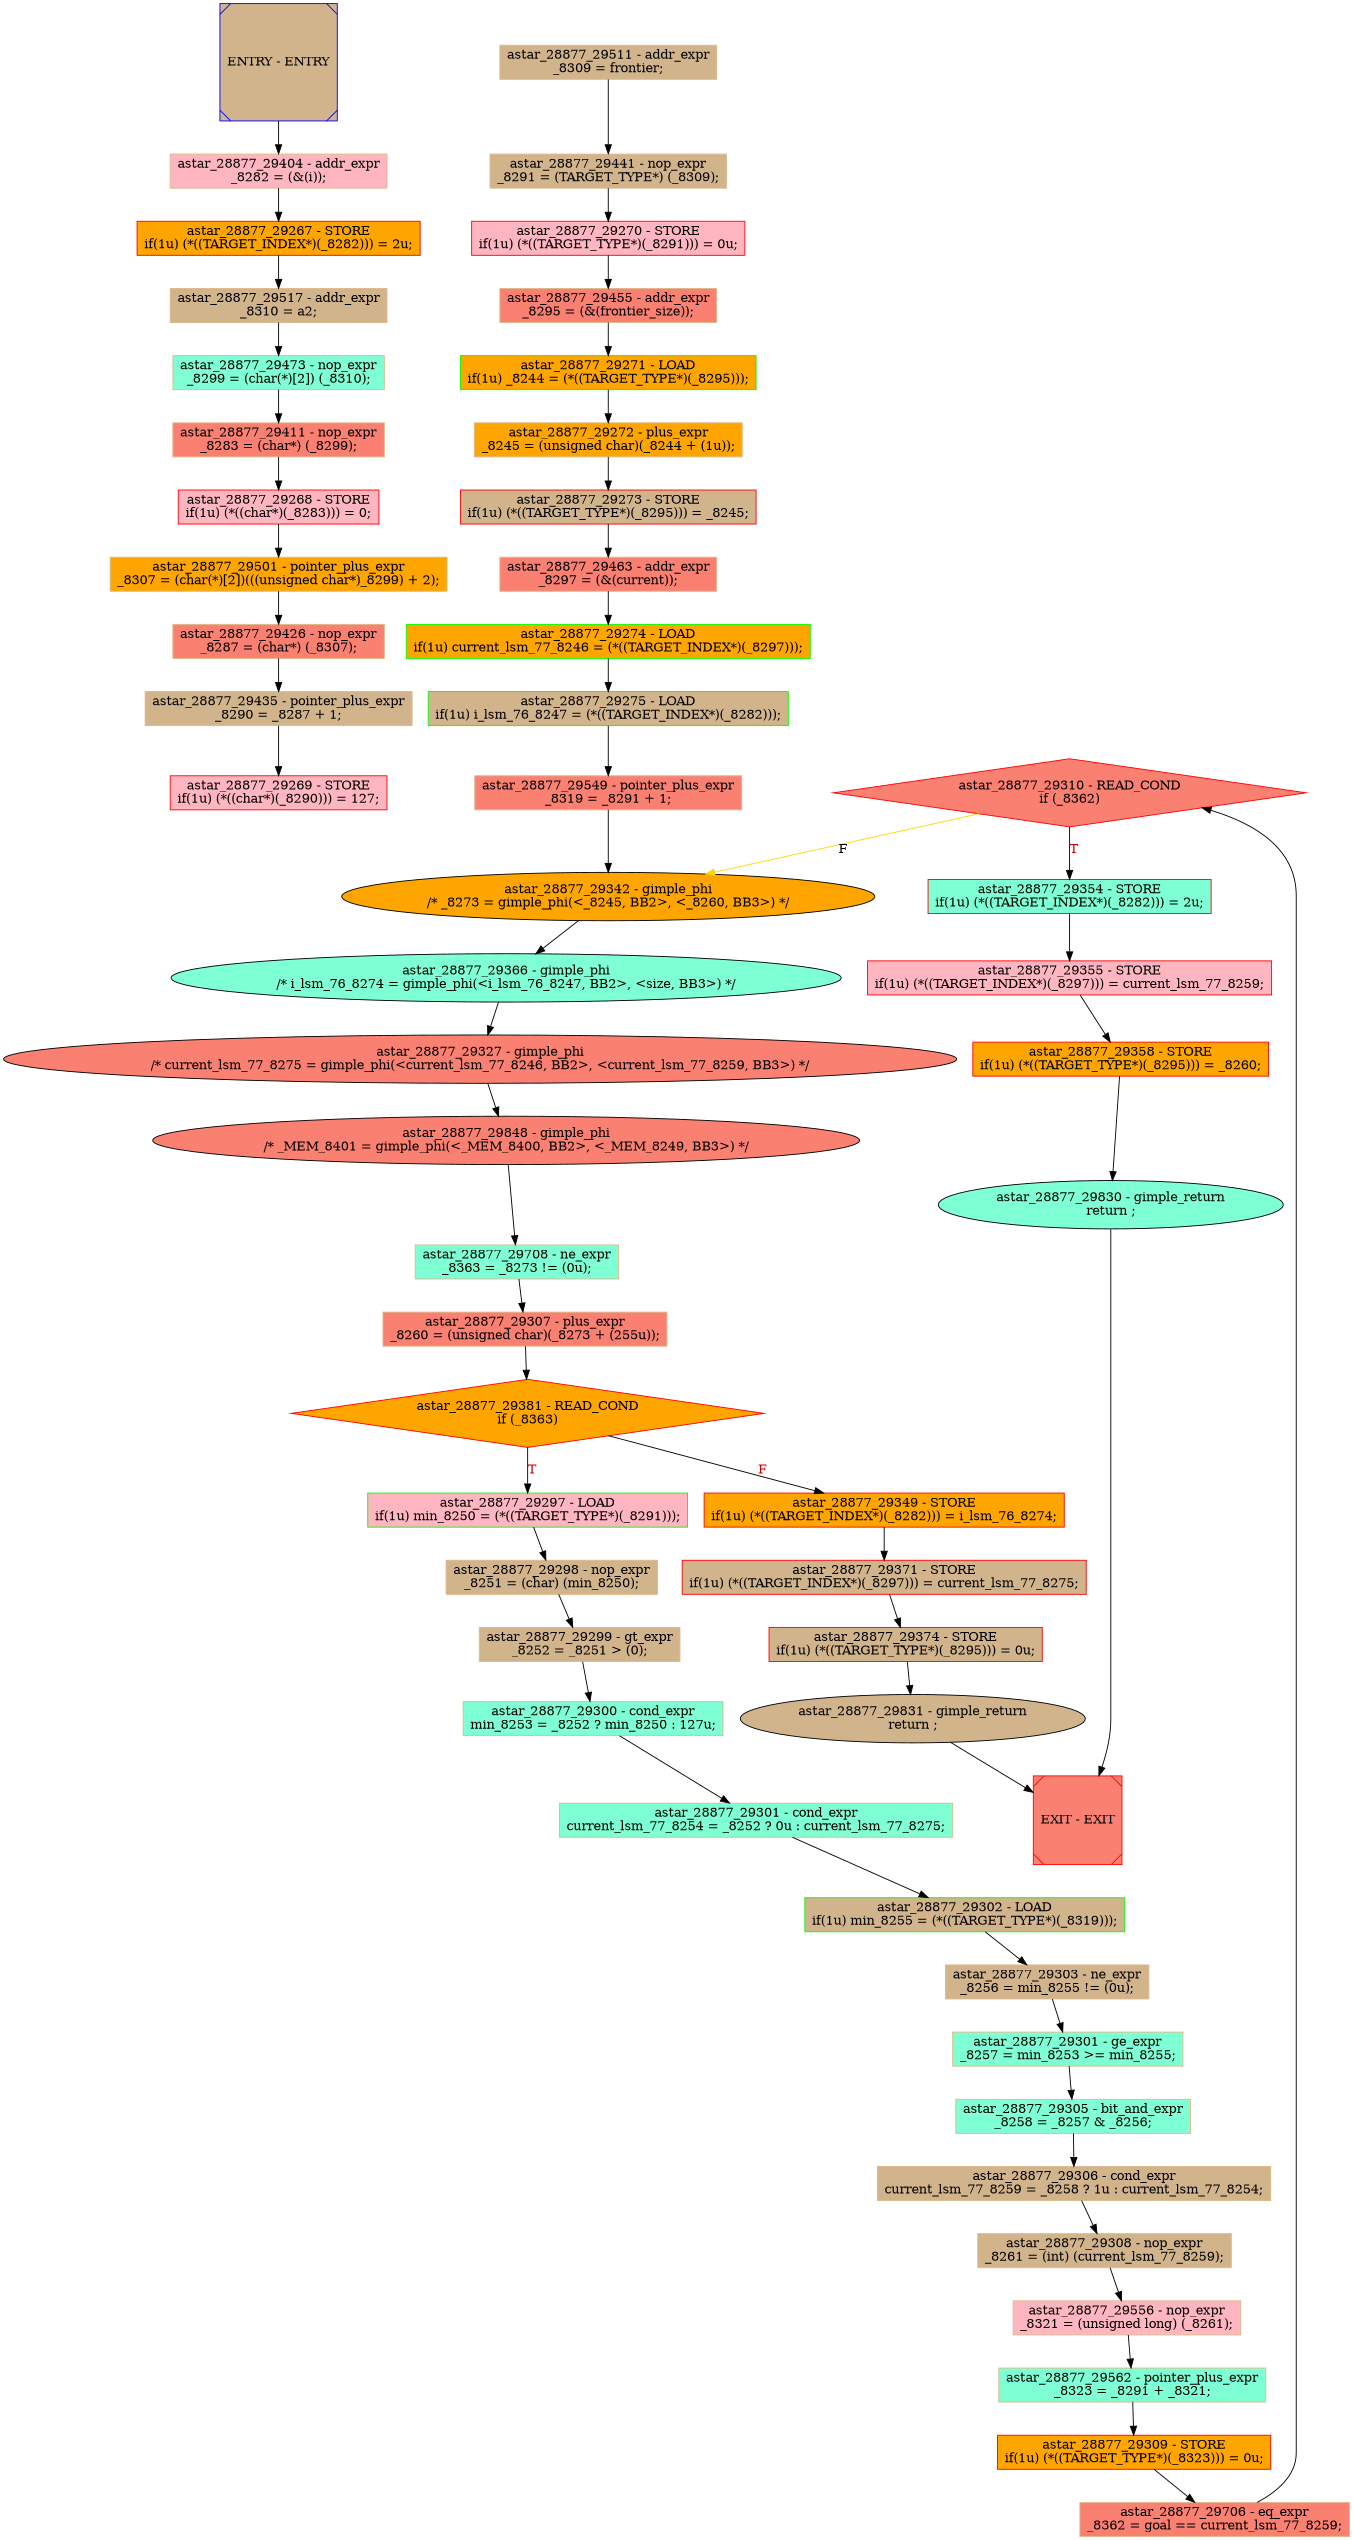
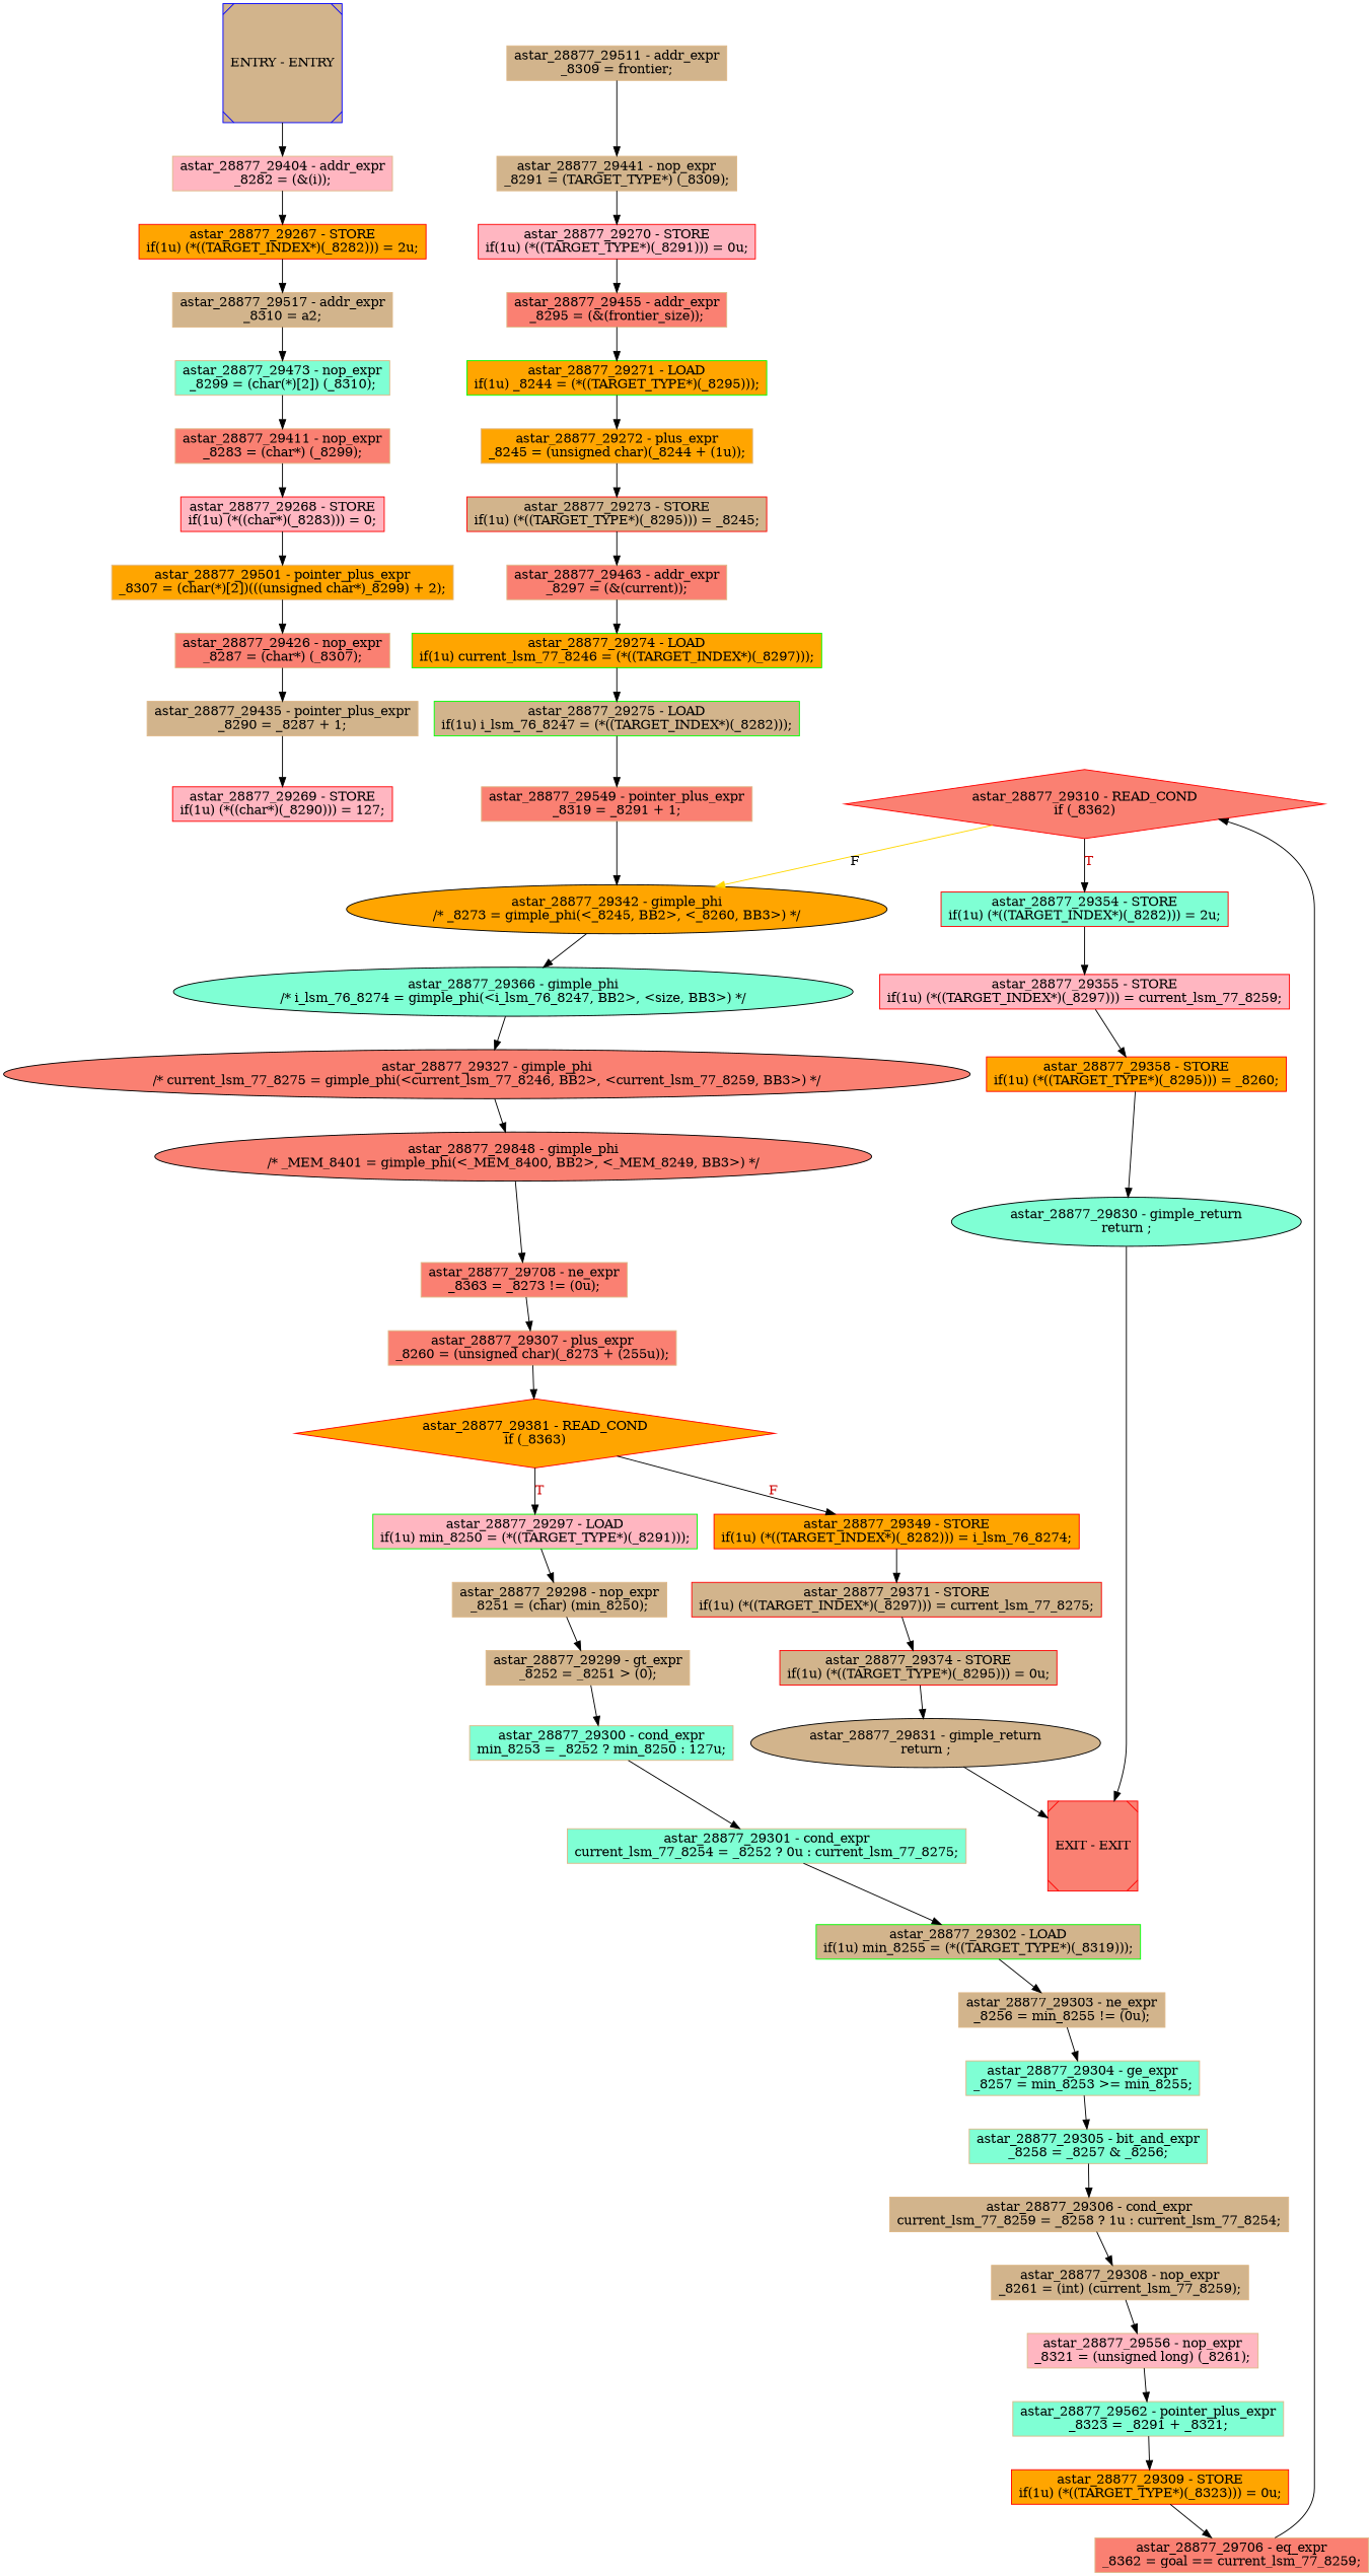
  digraph {
    node [color=burlywood fillcolor=tan shape=box style=filled]
    edge [fontcolor=red3]
    n1 [color=blue label="ENTRY - ENTRY" shape=Msquare]
    n2 [fillcolor=lightpink label="astar_28877_29404 - addr_expr\n_8282 = (&(i));\n"]
    n3 [color=red fillcolor=orange label="astar_28877_29267 - STORE\nif(1u) (*((TARGET_INDEX*)(_8282))) = 2u;\n"]
    n4 [color=red fillcolor=salmon label="EXIT - EXIT" shape=Msquare]
    n5 [label="astar_28877_29517 - addr_expr\n_8310 = a2;\n"]
    n6 [fillcolor=aquamarine label="astar_28877_29473 - nop_expr\n_8299 = (char(*)[2]) (_8310);\n"]
    n7 [fillcolor=salmon label="astar_28877_29411 - nop_expr\n_8283 = (char*) (_8299);\n"]
    n8 [color=red fillcolor=lightpink label="astar_28877_29268 - STORE\nif(1u) (*((char*)(_8283))) = 0;\n"]
    n9 [fillcolor=orange label="astar_28877_29501 - pointer_plus_expr\n_8307 = (char(*)[2])(((unsigned char*)_8299) + 2);\n"]
    n10 [fillcolor=salmon label="astar_28877_29426 - nop_expr\n_8287 = (char*) (_8307);\n"]
    n11 [label="astar_28877_29435 - pointer_plus_expr\n_8290 = _8287 + 1;\n"]
    n12 [color=red fillcolor=lightpink label="astar_28877_29269 - STORE\nif(1u) (*((char*)(_8290))) = 127;\n"]
    n13 [label="astar_28877_29511 - addr_expr\n_8309 = frontier;\n"]
    n14 [label="astar_28877_29441 - nop_expr\n_8291 = (TARGET_TYPE*) (_8309);\n"]
    n15 [color=red fillcolor=lightpink label="astar_28877_29270 - STORE\nif(1u) (*((TARGET_TYPE*)(_8291))) = 0u;\n"]
    n16 [fillcolor=salmon label="astar_28877_29455 - addr_expr\n_8295 = (&(frontier_size));\n"]
    n17 [color=green fillcolor=orange label="astar_28877_29271 - LOAD\nif(1u) _8244 = (*((TARGET_TYPE*)(_8295)));\n"]
    n18 [fillcolor=orange label="astar_28877_29272 - plus_expr\n_8245 = (unsigned char)(_8244 + (1u));\n"]
    n19 [color=red label="astar_28877_29273 - STORE\nif(1u) (*((TARGET_TYPE*)(_8295))) = _8245;\n"]
    n20 [fillcolor=salmon label="astar_28877_29463 - addr_expr\n_8297 = (&(current));\n"]
    n21 [color=green fillcolor=orange label="astar_28877_29274 - LOAD\nif(1u) current_lsm_77_8246 = (*((TARGET_INDEX*)(_8297)));\n"]
    n22 [color=green label="astar_28877_29275 - LOAD\nif(1u) i_lsm_76_8247 = (*((TARGET_INDEX*)(_8282)));\n"]
    n23 [fillcolor=salmon label="astar_28877_29549 - pointer_plus_expr\n_8319 = _8291 + 1;\n"]
    n24 [fillcolor=orange label="astar_28877_29342 - gimple_phi\n/* _8273 = gimple_phi(<_8245, BB2>, <_8260, BB3>) */\n" color="" shape=""]
    n25 [fillcolor=aquamarine label="astar_28877_29366 - gimple_phi\n/* i_lsm_76_8274 = gimple_phi(<i_lsm_76_8247, BB2>, <size, BB3>) */\n" color="" shape=""]
    n26 [fillcolor=salmon label="astar_28877_29327 - gimple_phi\n/* current_lsm_77_8275 = gimple_phi(<current_lsm_77_8246, BB2>, <current_lsm_77_8259, BB3>) */\n" color="" shape=""]
    n27 [color=green fillcolor=lightpink label="astar_28877_29297 - LOAD\nif(1u) min_8250 = (*((TARGET_TYPE*)(_8291)));\n"]
    n28 [label="astar_28877_29298 - nop_expr\n_8251 = (char) (min_8250);\n"]
    n29 [label="astar_28877_29299 - gt_expr\n_8252 = _8251 > (0);\n"]
    n30 [fillcolor=aquamarine label="astar_28877_29300 - cond_expr\nmin_8253 = _8252 ? min_8250 : 127u;\n"]
    n31 [fillcolor=aquamarine label="astar_28877_29301 - cond_expr\ncurrent_lsm_77_8254 = _8252 ? 0u : current_lsm_77_8275;\n"]
    n32 [color=green label="astar_28877_29302 - LOAD\nif(1u) min_8255 = (*((TARGET_TYPE*)(_8319)));\n"]
    n33 [label="astar_28877_29303 - ne_expr\n_8256 = min_8255 != (0u);\n"]
-   n34 [fillcolor=aquamarine label="astar_28877_29301 - ge_expr\n_8257 = min_8253 >= min_8255;\n"]
+   n34 [fillcolor=aquamarine label="astar_28877_29304 - ge_expr\n_8257 = min_8253 >= min_8255;\n"]
    n35 [fillcolor=aquamarine label="astar_28877_29305 - bit_and_expr\n_8258 = _8257 & _8256;\n"]
    n36 [label="astar_28877_29306 - cond_expr\ncurrent_lsm_77_8259 = _8258 ? 1u : current_lsm_77_8254;\n"]
    n37 [label="astar_28877_29308 - nop_expr\n_8261 = (int) (current_lsm_77_8259);\n"]
    n38 [fillcolor=lightpink label="astar_28877_29556 - nop_expr\n_8321 = (unsigned long) (_8261);\n"]
    n39 [fillcolor=aquamarine label="astar_28877_29562 - pointer_plus_expr\n_8323 = _8291 + _8321;\n"]
    n40 [color=red fillcolor=orange label="astar_28877_29309 - STORE\nif(1u) (*((TARGET_TYPE*)(_8323))) = 0u;\n"]
    n41 [fillcolor=salmon label="astar_28877_29706 - eq_expr\n_8362 = goal == current_lsm_77_8259;\n"]
    n42 [color=red fillcolor=salmon label="astar_28877_29310 - READ_COND\nif (_8362)\n" shape=diamond]
    n43 [color=red fillcolor=aquamarine label="astar_28877_29354 - STORE\nif(1u) (*((TARGET_INDEX*)(_8282))) = 2u;\n"]
    n44 [color=red fillcolor=lightpink label="astar_28877_29355 - STORE\nif(1u) (*((TARGET_INDEX*)(_8297))) = current_lsm_77_8259;\n"]
    n45 [color=red fillcolor=orange label="astar_28877_29358 - STORE\nif(1u) (*((TARGET_TYPE*)(_8295))) = _8260;\n"]
    n46 [fillcolor=aquamarine label="astar_28877_29830 - gimple_return\nreturn ;\n" color="" shape=""]
    n47 [fillcolor=salmon label="astar_28877_29848 - gimple_phi\n/* _MEM_8401 = gimple_phi(<_MEM_8400, BB2>, <_MEM_8249, BB3>) */\n" color="" shape=""]
-   n48 [fillcolor=aquamarine label="astar_28877_29708 - ne_expr\n_8363 = _8273 != (0u);\n"]
+   n48 [fillcolor=salmon label="astar_28877_29708 - ne_expr\n_8363 = _8273 != (0u);\n"]
    n49 [fillcolor=salmon label="astar_28877_29307 - plus_expr\n_8260 = (unsigned char)(_8273 + (255u));\n"]
    n50 [color=red fillcolor=orange label="astar_28877_29381 - READ_COND\nif (_8363)\n" shape=diamond]
    n51 [color=red fillcolor=orange label="astar_28877_29349 - STORE\nif(1u) (*((TARGET_INDEX*)(_8282))) = i_lsm_76_8274;\n"]
    n52 [color=red label="astar_28877_29371 - STORE\nif(1u) (*((TARGET_INDEX*)(_8297))) = current_lsm_77_8275;\n"]
    n53 [color=red label="astar_28877_29374 - STORE\nif(1u) (*((TARGET_TYPE*)(_8295))) = 0u;\n"]
    n54 [label="astar_28877_29831 - gimple_return\nreturn ;\n" color="" shape=""]
    n1 -> n2
    n2 -> n3
    n3 -> n5
    n5 -> n6
    n6 -> n7
    n7 -> n8
    n8 -> n9
    n9 -> n10
    n10 -> n11
    n11 -> n12
    n13 -> n14
    n14 -> n15
    n15 -> n16
    n16 -> n17
    n17 -> n18
    n18 -> n19
    n19 -> n20
    n20 -> n21
    n21 -> n22
    n22 -> n23
    n23 -> n24
    n24 -> n25
    n25 -> n26
    n26 -> n47
    n27 -> n28
    n28 -> n29
    n29 -> n30
    n30 -> n31
    n31 -> n32
    n32 -> n33
    n33 -> n34
    n34 -> n35
    n35 -> n36
    n36 -> n37
    n37 -> n38
    n38 -> n39
    n39 -> n40
    n40 -> n41
    n41 -> n42
    n42 -> n24 [color=gold label=F fontcolor=""]
    n42 -> n43 [label=T]
    n43 -> n44
    n44 -> n45
    n45 -> n46
    n46 -> n4
    n47 -> n48
    n48 -> n49
    n49 -> n50
    n50 -> n27 [label=T]
    n50 -> n51 [label=F]
    n51 -> n52
    n52 -> n53
    n53 -> n54
    n54 -> n4
  }
